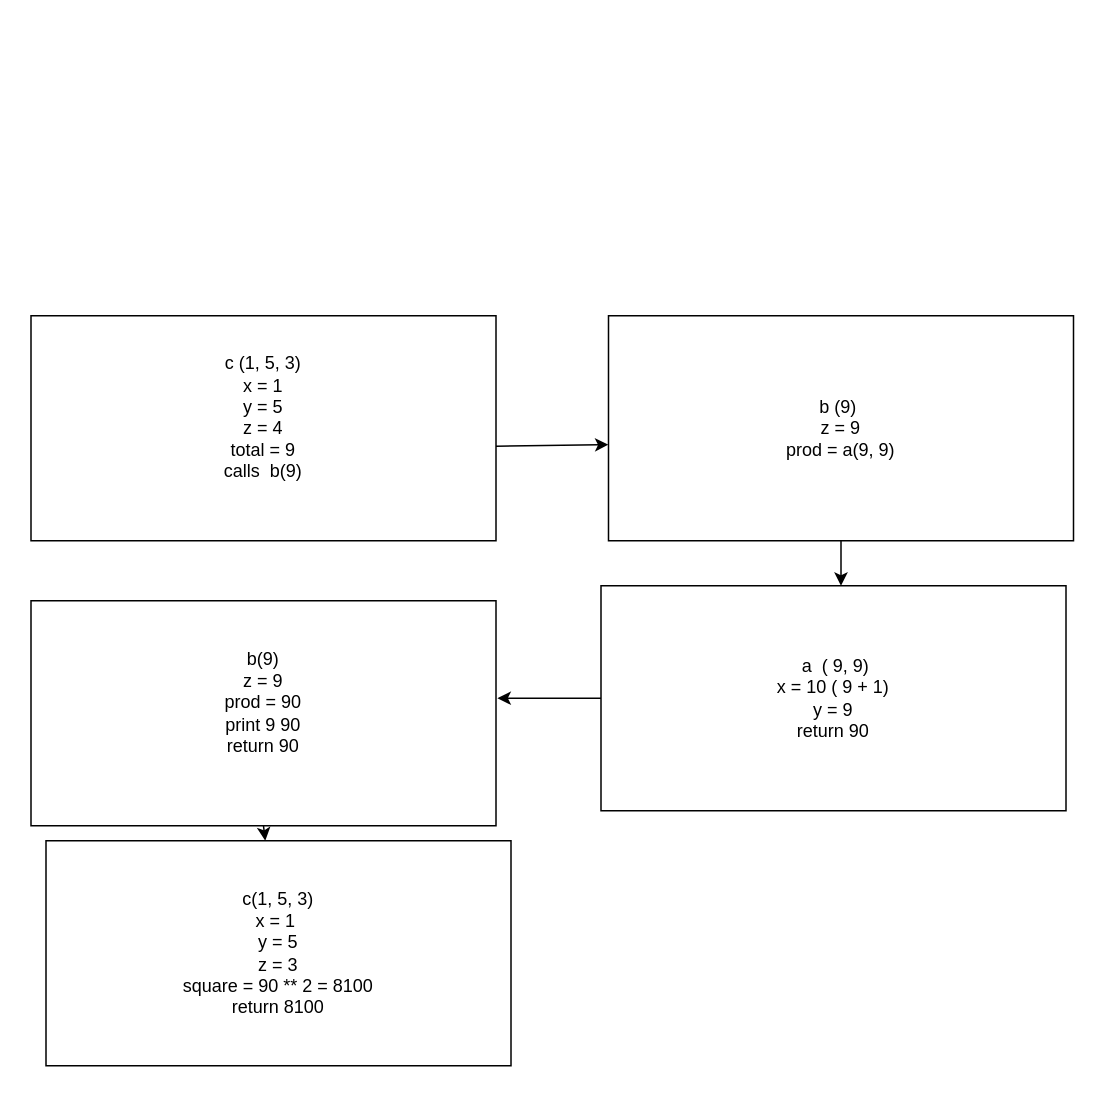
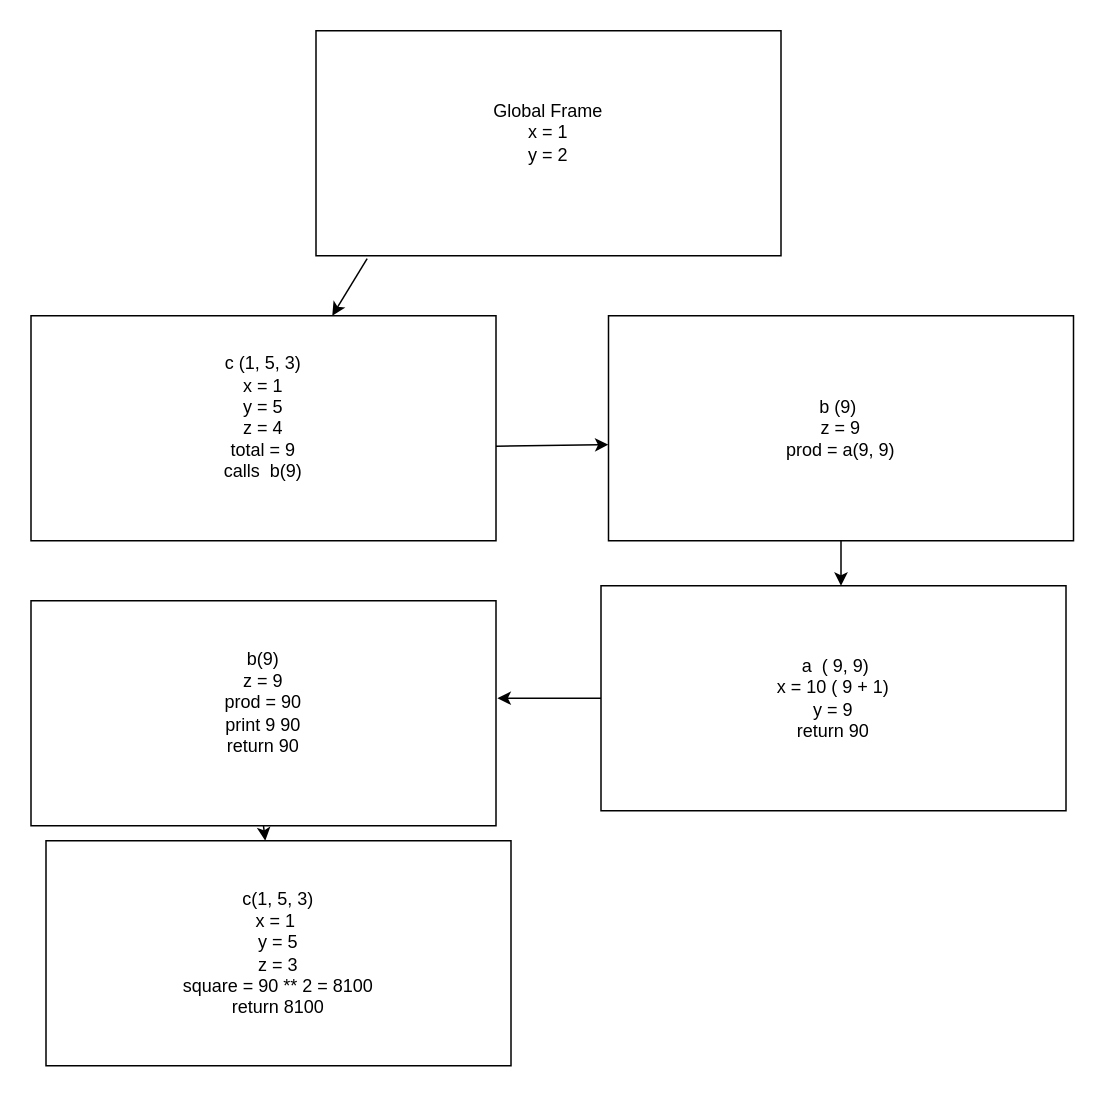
  <mxCell id="0" />
  <mxCell id="1" parent="0" />
+ <mxCell id="2" value="&lt;div&gt;Global Frame&lt;/div&gt;&lt;div&gt;x = 1&lt;/div&gt;&lt;div&gt;y = 2&lt;/div&gt;&lt;div&gt;&lt;br&gt;&lt;/div&gt;" style="rounded=0;whiteSpace=wrap;html=1;" vertex="1" parent="1"><mxGeometry x="210" y="20" width="310" height="150" as="geometry" /></mxCell>
  <mxCell id="3" value="&amp;nbsp;c (1, 5, 3)&amp;nbsp;&lt;div&gt;x = 1&lt;/div&gt;&lt;div&gt;y = 5&lt;/div&gt;&lt;div&gt;z = 4&lt;/div&gt;&lt;div&gt;total = 9&lt;/div&gt;&lt;div&gt;calls &amp;nbsp;b(9)&lt;/div&gt;&lt;div&gt;&lt;br&gt;&lt;/div&gt;" style="rounded=0;whiteSpace=wrap;html=1;" vertex="1" parent="1"><mxGeometry x="20" y="210" width="310" height="150" as="geometry" /></mxCell>
  <mxCell id="4" value="b (9)&amp;nbsp;&lt;br&gt;&lt;div&gt;&lt;div&gt;z = 9&lt;br&gt;&lt;/div&gt;&lt;div&gt;prod = a(9, 9)&lt;/div&gt;&lt;/div&gt;" style="rounded=0;whiteSpace=wrap;html=1;" vertex="1" parent="1"><mxGeometry x="405" y="210" width="310" height="150" as="geometry" /></mxCell>
+ <mxCell id="5" value="" style="endArrow=classic;html=1;rounded=0;exitX=0.11;exitY=1.013;exitDx=0;exitDy=0;exitPerimeter=0;" edge="1" parent="1" source="2" target="3"><mxGeometry width="50" height="50" relative="1" as="geometry"><mxPoint x="380" y="360" as="sourcePoint" /><mxPoint x="430" y="310" as="targetPoint" /></mxGeometry></mxCell>
  <mxCell id="6" value="" style="endArrow=classic;html=1;rounded=0;exitX=1;exitY=0.58;exitDx=0;exitDy=0;exitPerimeter=0;entryX=0;entryY=0.573;entryDx=0;entryDy=0;entryPerimeter=0;" edge="1" parent="1" source="3" target="4"><mxGeometry width="50" height="50" relative="1" as="geometry"><mxPoint x="380" y="360" as="sourcePoint" /><mxPoint x="430" y="310" as="targetPoint" /></mxGeometry></mxCell>
  <mxCell id="7" value="&lt;div&gt;b(9)&lt;/div&gt;&lt;div&gt;z = 9&lt;/div&gt;&lt;div&gt;prod = 90&lt;/div&gt;&lt;div&gt;print 9 90&lt;/div&gt;&lt;div&gt;return 90&lt;/div&gt;&lt;div&gt;&lt;br&gt;&lt;/div&gt;" style="rounded=0;whiteSpace=wrap;html=1;" vertex="1" parent="1"><mxGeometry x="20" y="400" width="310" height="150" as="geometry" /></mxCell>
  <mxCell id="8" value="&amp;nbsp;a &amp;nbsp;( 9, 9)&lt;div&gt;x = 10 ( 9 + 1)&lt;/div&gt;&lt;div&gt;y = 9&lt;/div&gt;&lt;div&gt;return 90&lt;/div&gt;" style="rounded=0;whiteSpace=wrap;html=1;" vertex="1" parent="1"><mxGeometry x="400" y="390" width="310" height="150" as="geometry" /></mxCell>
  <mxCell id="9" value="c(1, 5, 3)&lt;br&gt;&lt;div&gt;x = 1&amp;nbsp;&lt;/div&gt;&lt;div&gt;y = 5&lt;/div&gt;&lt;div&gt;z = 3&lt;/div&gt;&lt;div&gt;square = 90 ** 2 = 8100&lt;/div&gt;&lt;div&gt;return 8100&lt;/div&gt;" style="rounded=0;whiteSpace=wrap;html=1;" vertex="1" parent="1"><mxGeometry x="30" y="560" width="310" height="150" as="geometry" /></mxCell>
  <mxCell id="10" value="" style="endArrow=classic;html=1;rounded=0;exitX=0.5;exitY=1;exitDx=0;exitDy=0;" edge="1" parent="1" source="4"><mxGeometry width="50" height="50" relative="1" as="geometry"><mxPoint x="340" y="307" as="sourcePoint" /><mxPoint x="560" y="390" as="targetPoint" /></mxGeometry></mxCell>
  <mxCell id="11" value="" style="endArrow=classic;html=1;rounded=0;exitX=0;exitY=0.5;exitDx=0;exitDy=0;entryX=1.003;entryY=0.433;entryDx=0;entryDy=0;entryPerimeter=0;" edge="1" parent="1" source="8" target="7"><mxGeometry width="50" height="50" relative="1" as="geometry"><mxPoint x="340" y="307" as="sourcePoint" /><mxPoint x="415" y="306" as="targetPoint" /><Array as="points" /></mxGeometry></mxCell>
  <mxCell id="12" value="" style="endArrow=classic;html=1;rounded=0;exitX=0.5;exitY=1;exitDx=0;exitDy=0;" edge="1" parent="1" source="7" target="9"><mxGeometry width="50" height="50" relative="1" as="geometry"><mxPoint x="340" y="307" as="sourcePoint" /><mxPoint x="415" y="306" as="targetPoint" /></mxGeometry></mxCell>
